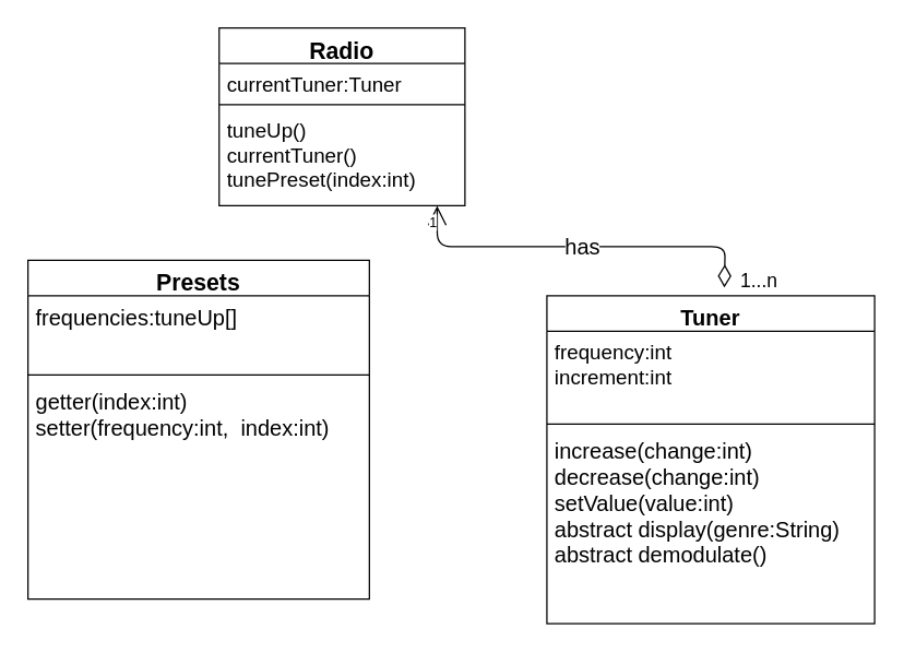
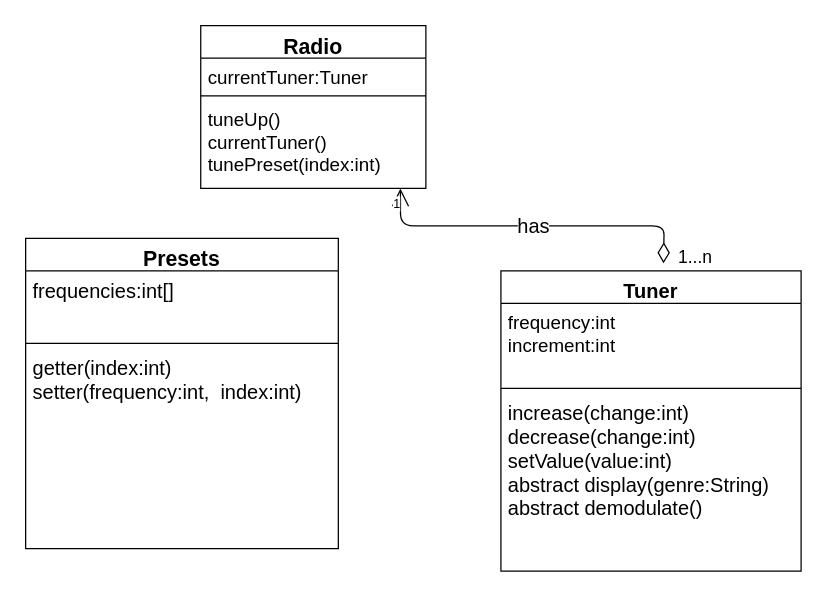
  <mxCell id="0" />
  <mxCell id="1" parent="0" />
  <mxCell id="2" value="Radio" style="swimlane;fontStyle=1;align=center;verticalAlign=top;childLayout=stackLayout;horizontal=1;startSize=26;horizontalStack=0;resizeParent=1;resizeParentMax=0;resizeLast=0;collapsible=1;marginBottom=0;fontSize=17;" vertex="1" parent="1"><mxGeometry x="160" y="20" width="180" height="130" as="geometry"><mxRectangle x="110" y="210" width="60" height="26" as="alternateBounds" /></mxGeometry></mxCell>
  <mxCell id="3" value="currentTuner:Tuner" style="text;strokeColor=none;fillColor=none;align=left;verticalAlign=top;spacingLeft=4;spacingRight=4;overflow=hidden;rotatable=0;points=[[0,0.5],[1,0.5]];portConstraint=eastwest;fontSize=15;" vertex="1" parent="2"><mxGeometry y="26" width="180" height="26" as="geometry" /></mxCell>
  <mxCell id="4" value="" style="line;strokeWidth=1;fillColor=none;align=left;verticalAlign=middle;spacingTop=-1;spacingLeft=3;spacingRight=3;rotatable=0;labelPosition=right;points=[];portConstraint=eastwest;" vertex="1" parent="2"><mxGeometry y="52" width="180" height="8" as="geometry" /></mxCell>
  <mxCell id="5" value="tuneUp()&#10;currentTuner()&#10;tunePreset(index:int)" style="text;strokeColor=none;fillColor=none;align=left;verticalAlign=top;spacingLeft=4;spacingRight=4;overflow=hidden;rotatable=0;points=[[0,0.5],[1,0.5]];portConstraint=eastwest;fontSize=15;" vertex="1" parent="2"><mxGeometry y="60" width="180" height="70" as="geometry" /></mxCell>
  <mxCell id="6" value="Presets" style="swimlane;fontStyle=1;align=center;verticalAlign=top;childLayout=stackLayout;horizontal=1;startSize=26;horizontalStack=0;resizeParent=1;resizeParentMax=0;resizeLast=0;collapsible=1;marginBottom=0;fontSize=17;" vertex="1" parent="1"><mxGeometry x="20" y="190" width="250" height="248" as="geometry" /></mxCell>
- <mxCell id="7" value="frequencies:tuneUp[]&#10;&#10;" style="text;strokeColor=none;fillColor=none;align=left;verticalAlign=top;spacingLeft=4;spacingRight=4;overflow=hidden;rotatable=0;points=[[0,0.5],[1,0.5]];portConstraint=eastwest;fontSize=16;" vertex="1" parent="6"><mxGeometry y="26" width="250" height="54" as="geometry" /></mxCell>
+ <mxCell id="7" value="frequencies:int[]&#10;&#10;" style="text;strokeColor=none;fillColor=none;align=left;verticalAlign=top;spacingLeft=4;spacingRight=4;overflow=hidden;rotatable=0;points=[[0,0.5],[1,0.5]];portConstraint=eastwest;fontSize=16;" vertex="1" parent="6"><mxGeometry y="26" width="250" height="54" as="geometry" /></mxCell>
  <mxCell id="8" value="" style="line;strokeWidth=1;fillColor=none;align=left;verticalAlign=middle;spacingTop=-1;spacingLeft=3;spacingRight=3;rotatable=0;labelPosition=right;points=[];portConstraint=eastwest;" vertex="1" parent="6"><mxGeometry y="80" width="250" height="8" as="geometry" /></mxCell>
  <mxCell id="9" value="getter(index:int)&#10;setter(frequency:int,  index:int)&#10;" style="text;strokeColor=none;fillColor=none;align=left;verticalAlign=top;spacingLeft=4;spacingRight=4;overflow=hidden;rotatable=0;points=[[0,0.5],[1,0.5]];portConstraint=eastwest;fontSize=16;" vertex="1" parent="6"><mxGeometry y="88" width="250" height="160" as="geometry" /></mxCell>
  <mxCell id="10" value="Tuner" style="swimlane;fontStyle=1;align=center;verticalAlign=top;childLayout=stackLayout;horizontal=1;startSize=26;horizontalStack=0;resizeParent=1;resizeParentMax=0;resizeLast=0;collapsible=1;marginBottom=0;fontSize=16;" vertex="1" parent="1"><mxGeometry x="400" y="216" width="240" height="240" as="geometry" /></mxCell>
  <mxCell id="11" value="frequency:int&#10;increment:int&#10;&#10;" style="text;strokeColor=none;fillColor=none;align=left;verticalAlign=top;spacingLeft=4;spacingRight=4;overflow=hidden;rotatable=0;points=[[0,0.5],[1,0.5]];portConstraint=eastwest;fontSize=15;" vertex="1" parent="10"><mxGeometry y="26" width="240" height="64" as="geometry" /></mxCell>
  <mxCell id="12" value="" style="line;strokeWidth=1;fillColor=none;align=left;verticalAlign=middle;spacingTop=-1;spacingLeft=3;spacingRight=3;rotatable=0;labelPosition=right;points=[];portConstraint=eastwest;" vertex="1" parent="10"><mxGeometry y="90" width="240" height="8" as="geometry" /></mxCell>
  <mxCell id="13" value="increase(change:int)&#10;decrease(change:int)&#10;setValue(value:int)&#10;abstract display(genre:String)&#10;abstract demodulate()" style="text;strokeColor=none;fillColor=none;align=left;verticalAlign=top;spacingLeft=4;spacingRight=4;overflow=hidden;rotatable=0;points=[[0,0.5],[1,0.5]];portConstraint=eastwest;fontSize=16;" vertex="1" parent="10"><mxGeometry y="98" width="240" height="142" as="geometry" /></mxCell>
  <mxCell id="14" value="has" style="endArrow=open;html=1;endSize=12;startArrow=diamondThin;startSize=14;startFill=0;edgeStyle=orthogonalEdgeStyle;fontSize=16;entryX=0.887;entryY=1.003;entryDx=0;entryDy=0;entryPerimeter=0;" edge="1" parent="1" target="5"><mxGeometry relative="1" as="geometry"><mxPoint x="530" y="210" as="sourcePoint" /><mxPoint x="180" y="510" as="targetPoint" /></mxGeometry></mxCell>
  <mxCell id="15" value="&lt;font style=&quot;font-size: 14px&quot;&gt;1...n&lt;/font&gt;" style="resizable=0;html=1;align=left;verticalAlign=top;labelBackgroundColor=#ffffff;fontSize=10;" connectable="0" vertex="1" parent="14"><mxGeometry x="-1" relative="1" as="geometry"><mxPoint x="10" y="-20" as="offset" /></mxGeometry></mxCell>
  <mxCell id="16" value="1" style="resizable=0;html=1;align=right;verticalAlign=top;labelBackgroundColor=#ffffff;fontSize=10;" connectable="0" vertex="1" parent="14"><mxGeometry x="1" relative="1" as="geometry" /></mxCell>
